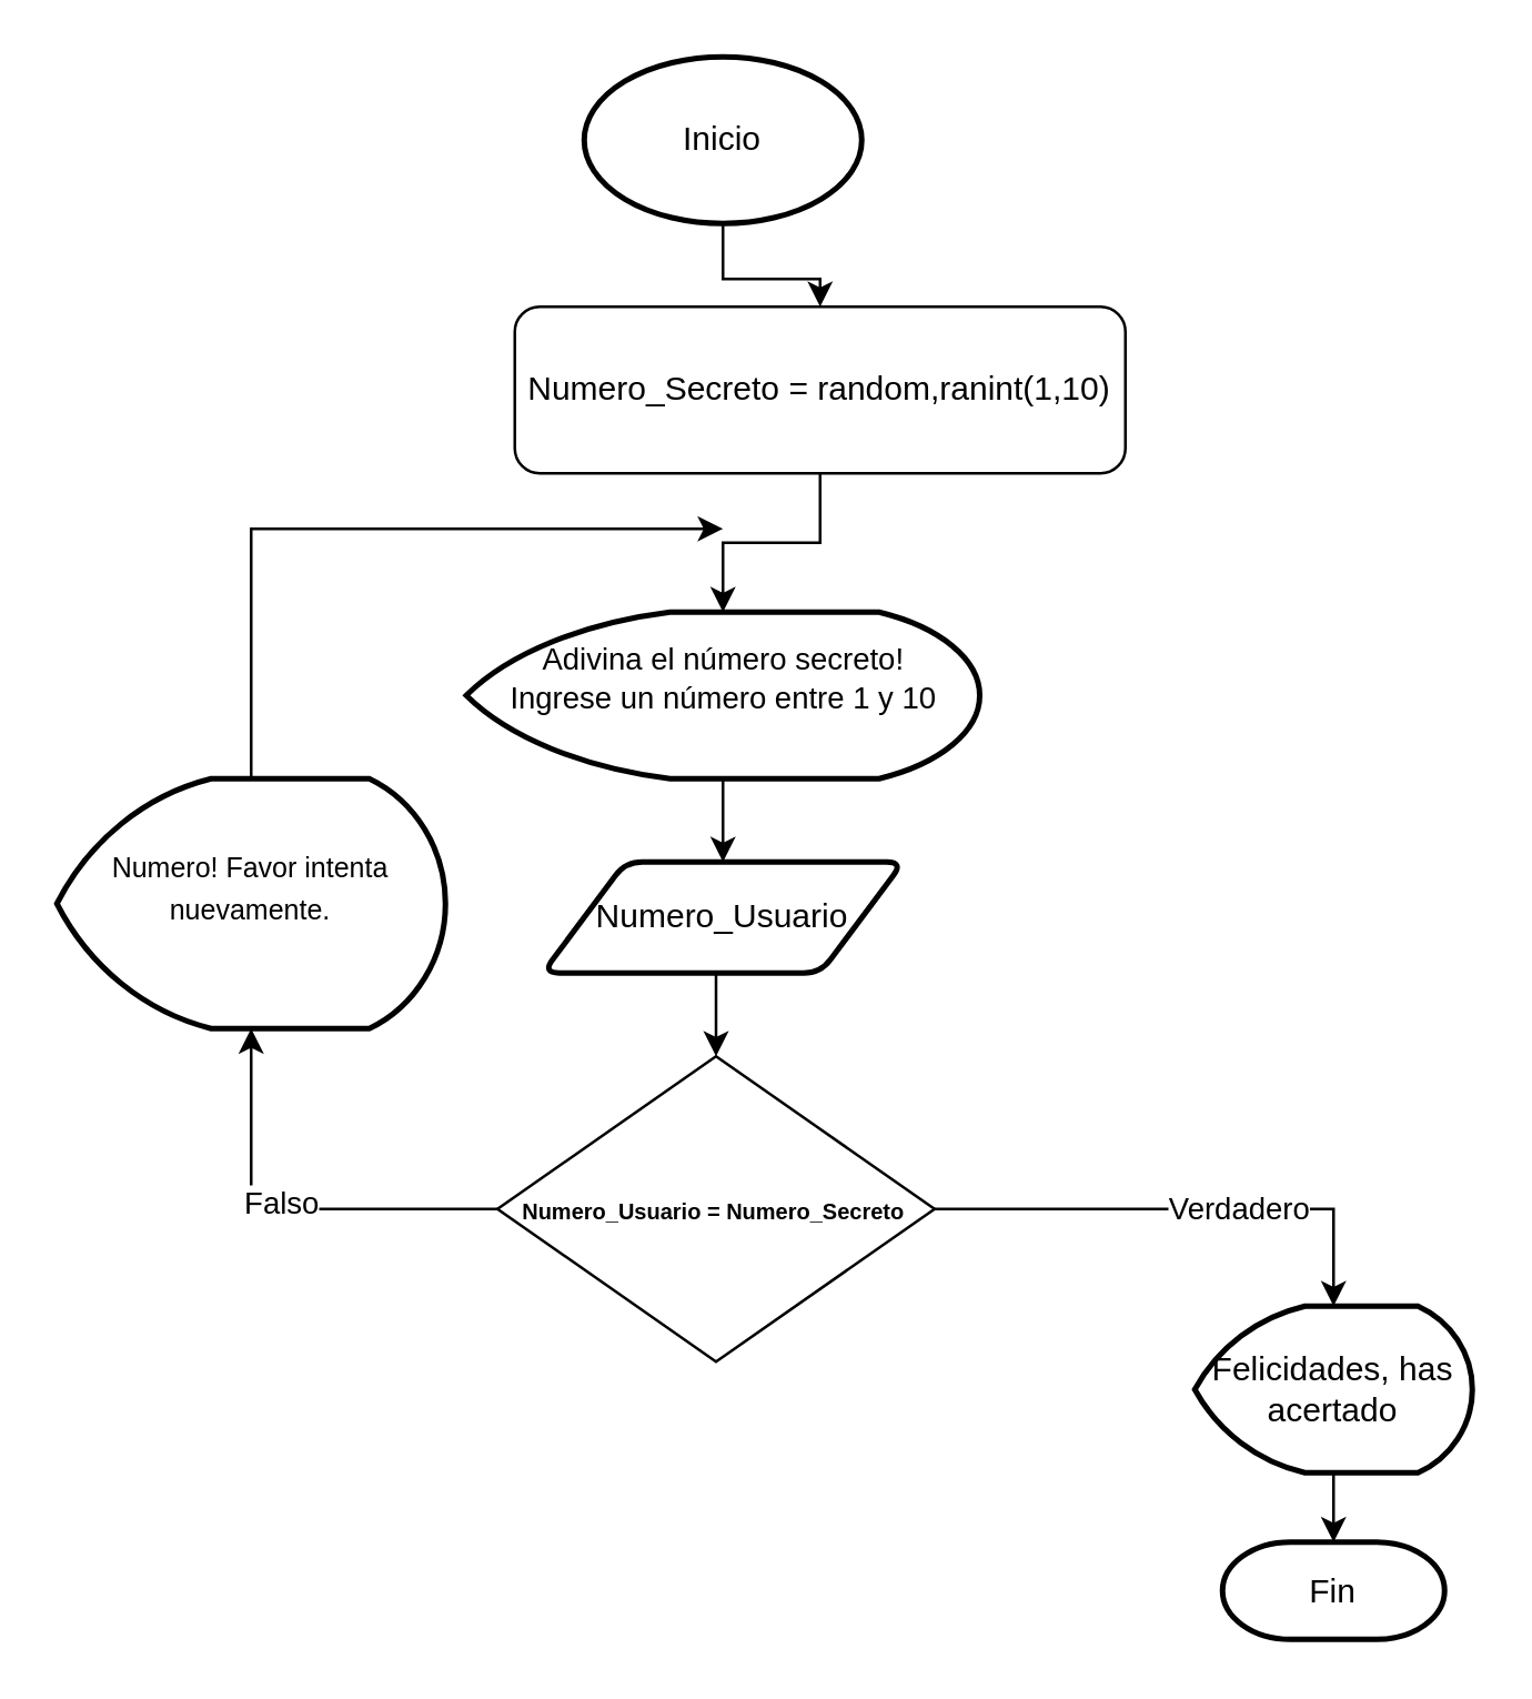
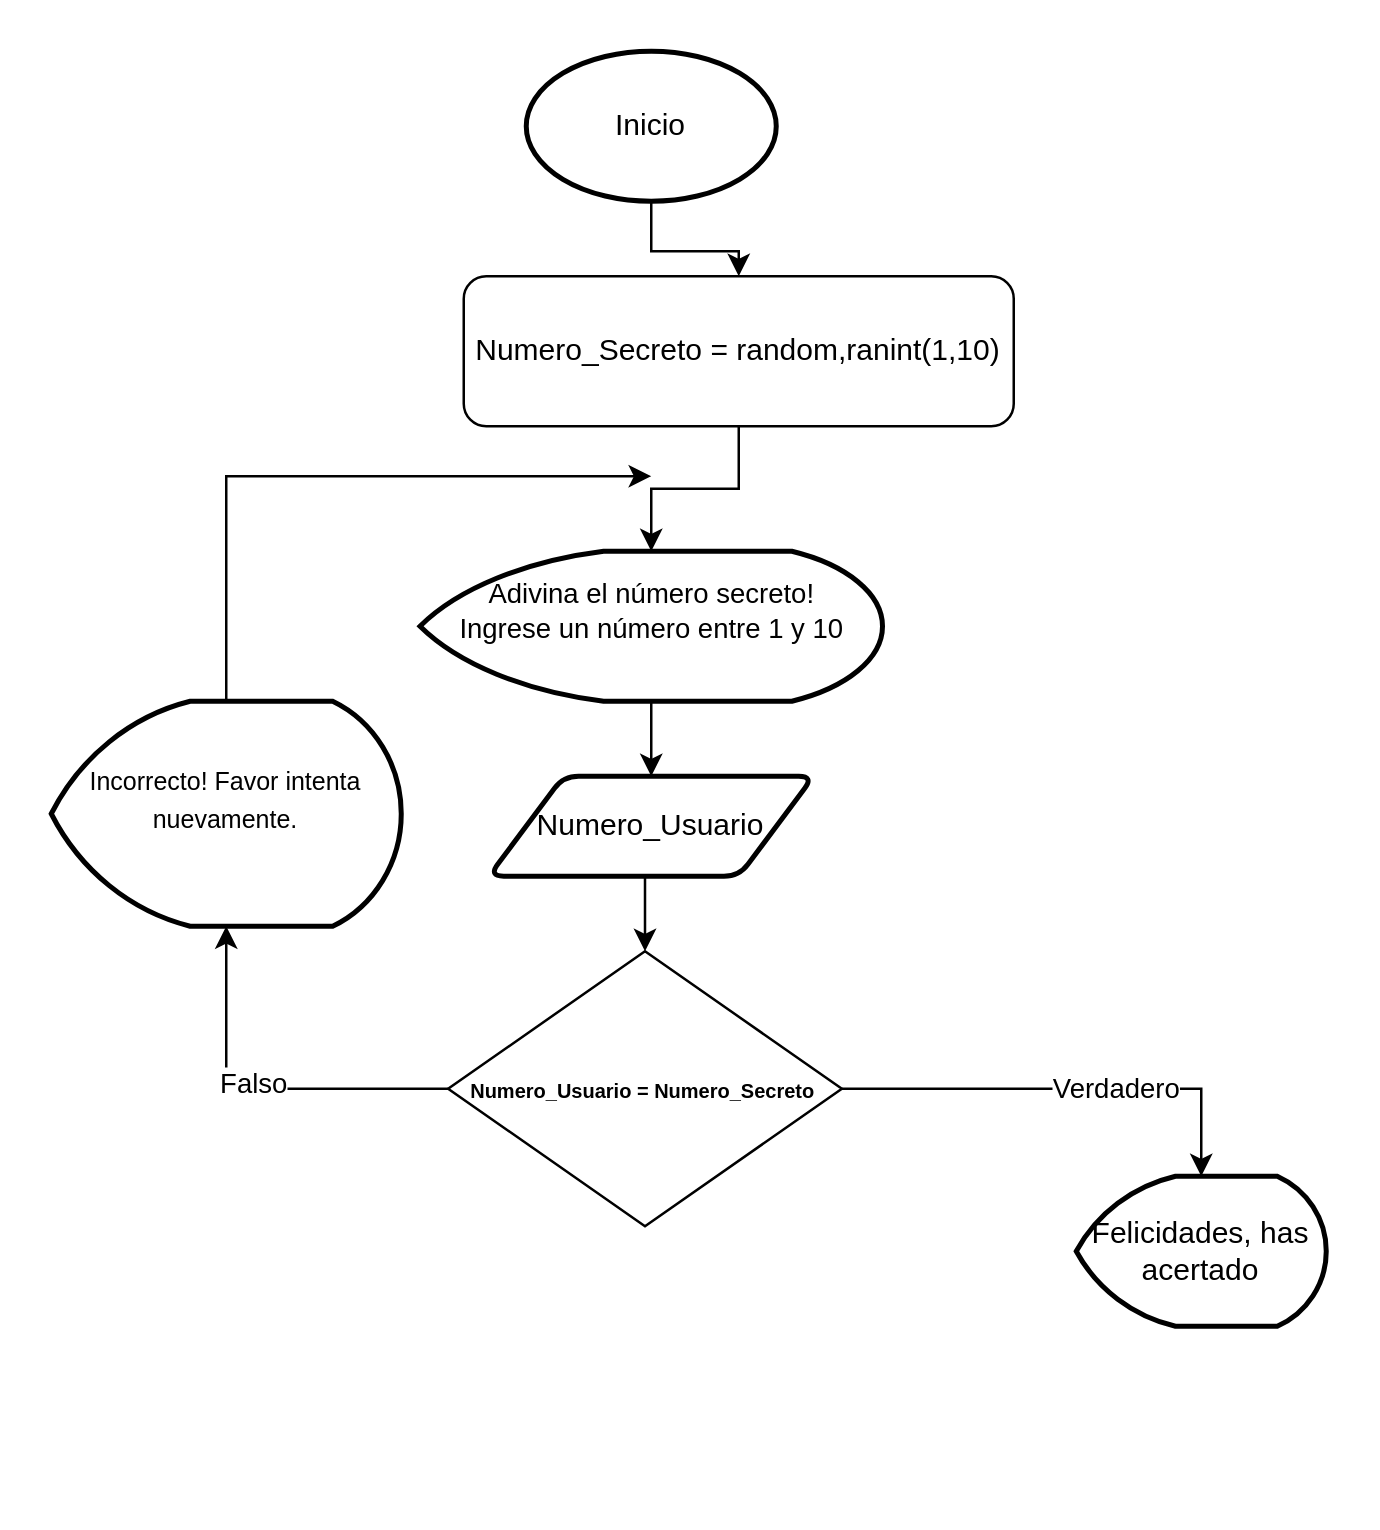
  <mxCell id="0" />
  <mxCell id="1" parent="0" />
  <mxCell id="2" style="edgeStyle=orthogonalEdgeStyle;rounded=0;orthogonalLoop=1;jettySize=auto;html=1;exitX=0.5;exitY=1;exitDx=0;exitDy=0;exitPerimeter=0;" parent="1" source="3" target="4" edge="1"><mxGeometry relative="1" as="geometry" /></mxCell>
  <mxCell id="3" value="Inicio" style="strokeWidth=2;html=1;shape=mxgraph.flowchart.start_1;whiteSpace=wrap;" parent="1" vertex="1"><mxGeometry x="210" y="20" width="100" height="60" as="geometry" /></mxCell>
  <mxCell id="4" value="Numero_Secreto = random,ranint(1,10)" style="rounded=1;whiteSpace=wrap;html=1;" parent="1" vertex="1"><mxGeometry x="185" y="110" width="220" height="60" as="geometry" /></mxCell>
  <mxCell id="5" style="edgeStyle=orthogonalEdgeStyle;rounded=0;orthogonalLoop=1;jettySize=auto;html=1;exitX=0.5;exitY=1;exitDx=0;exitDy=0;exitPerimeter=0;" parent="1" source="6" target="9" edge="1"><mxGeometry relative="1" as="geometry"><mxPoint x="257.5" y="290" as="sourcePoint" /></mxGeometry></mxCell>
  <mxCell id="6" value="&lt;font style=&quot;font-size: 11px;&quot;&gt;Adivina el número secreto!&lt;/font&gt;&lt;div&gt;&lt;span style=&quot;background-color: initial; font-size: 11px;&quot;&gt;Ingrese un número entre 1 y 10&lt;/span&gt;&lt;div&gt;&lt;div&gt;&lt;div style=&quot;font-size: 11px;&quot;&gt;&lt;br&gt;&lt;/div&gt;&lt;/div&gt;&lt;/div&gt;&lt;/div&gt;" style="strokeWidth=2;html=1;shape=mxgraph.flowchart.display;whiteSpace=wrap;" parent="1" vertex="1"><mxGeometry x="167.5" y="220" width="185" height="60" as="geometry" /></mxCell>
  <mxCell id="7" style="edgeStyle=orthogonalEdgeStyle;rounded=0;orthogonalLoop=1;jettySize=auto;html=1;exitX=0.5;exitY=1;exitDx=0;exitDy=0;entryX=0.5;entryY=0;entryDx=0;entryDy=0;entryPerimeter=0;" parent="1" source="4" target="6" edge="1"><mxGeometry relative="1" as="geometry" /></mxCell>
  <mxCell id="8" style="edgeStyle=orthogonalEdgeStyle;rounded=0;orthogonalLoop=1;jettySize=auto;html=1;exitX=0.5;exitY=1;exitDx=0;exitDy=0;entryX=0.5;entryY=0;entryDx=0;entryDy=0;" parent="1" source="9" target="14" edge="1"><mxGeometry relative="1" as="geometry" /></mxCell>
  <mxCell id="9" value="Numero_Usuario" style="shape=parallelogram;html=1;strokeWidth=2;perimeter=parallelogramPerimeter;whiteSpace=wrap;rounded=1;arcSize=12;size=0.23;" parent="1" vertex="1"><mxGeometry x="195" y="310" width="130" height="40" as="geometry" /></mxCell>
  <mxCell id="10" style="edgeStyle=orthogonalEdgeStyle;rounded=0;orthogonalLoop=1;jettySize=auto;html=1;exitX=1;exitY=0.5;exitDx=0;exitDy=0;entryX=0.5;entryY=0;entryDx=0;entryDy=0;entryPerimeter=0;" parent="1" source="14" target="18" edge="1"><mxGeometry relative="1" as="geometry"><mxPoint x="490" y="435" as="targetPoint" /></mxGeometry></mxCell>
  <mxCell id="11" value="Verdadero" style="edgeLabel;html=1;align=center;verticalAlign=middle;resizable=0;points=[];" parent="10" vertex="1" connectable="0"><mxGeometry x="0.223" y="1" relative="1" as="geometry"><mxPoint as="offset" /></mxGeometry></mxCell>
  <mxCell id="12" style="edgeStyle=orthogonalEdgeStyle;rounded=0;orthogonalLoop=1;jettySize=auto;html=1;exitX=0;exitY=0.5;exitDx=0;exitDy=0;" parent="1" source="14" target="16" edge="1"><mxGeometry relative="1" as="geometry" /></mxCell>
  <mxCell id="13" value="Falso" style="edgeLabel;html=1;align=center;verticalAlign=middle;resizable=0;points=[];" parent="12" vertex="1" connectable="0"><mxGeometry x="0.011" y="-3" relative="1" as="geometry"><mxPoint as="offset" /></mxGeometry></mxCell>
  <mxCell id="14" value="&lt;font style=&quot;font-size: 8px;&quot;&gt;&lt;b&gt;Numero_Usuario = Numero_Secreto&amp;nbsp;&lt;/b&gt;&lt;/font&gt;" style="rhombus;whiteSpace=wrap;html=1;" parent="1" vertex="1"><mxGeometry x="178.75" y="380" width="157.5" height="110" as="geometry" /></mxCell>
  <mxCell id="15" style="edgeStyle=orthogonalEdgeStyle;rounded=0;orthogonalLoop=1;jettySize=auto;html=1;exitX=0.5;exitY=0;exitDx=0;exitDy=0;exitPerimeter=0;" parent="1" source="16" edge="1"><mxGeometry relative="1" as="geometry"><mxPoint x="260" y="190" as="targetPoint" /><Array as="points"><mxPoint x="90" y="190" /><mxPoint x="261" y="190" /></Array></mxGeometry></mxCell>
- <mxCell id="16" value="&lt;font style=&quot;font-size: 10px;&quot;&gt;Numero! Favor intenta nuevamente.&lt;/font&gt;&lt;div style=&quot;font-size: 10px;&quot;&gt;&lt;br&gt;&lt;/div&gt;" style="strokeWidth=2;html=1;shape=mxgraph.flowchart.display;whiteSpace=wrap;" parent="1" vertex="1"><mxGeometry x="20" y="280" width="140" height="90" as="geometry" /></mxCell>
- <mxCell id="17" style="edgeStyle=orthogonalEdgeStyle;rounded=0;orthogonalLoop=1;jettySize=auto;html=1;exitX=0.5;exitY=1;exitDx=0;exitDy=0;exitPerimeter=0;entryX=0.5;entryY=0;entryDx=0;entryDy=0;entryPerimeter=0;" parent="1" source="18" target="19" edge="1"><mxGeometry relative="1" as="geometry"><mxPoint x="480" y="550" as="targetPoint" /><Array as="points" /></mxGeometry></mxCell>
+ <mxCell id="16" value="&lt;font style=&quot;font-size: 10px;&quot;&gt;Incorrecto! Favor intenta nuevamente.&lt;/font&gt;&lt;div style=&quot;font-size: 10px;&quot;&gt;&lt;br&gt;&lt;/div&gt;" style="strokeWidth=2;html=1;shape=mxgraph.flowchart.display;whiteSpace=wrap;" parent="1" vertex="1"><mxGeometry x="20" y="280" width="140" height="90" as="geometry" /></mxCell>
  <mxCell id="18" value="Felicidades, has acertado" style="strokeWidth=2;html=1;shape=mxgraph.flowchart.display;whiteSpace=wrap;" parent="1" vertex="1"><mxGeometry x="430" y="470" width="100" height="60" as="geometry" /></mxCell>
- <mxCell id="19" value="Fin" style="strokeWidth=2;html=1;shape=mxgraph.flowchart.terminator;whiteSpace=wrap;" parent="1" vertex="1"><mxGeometry x="440" y="555" width="80" height="35" as="geometry" /></mxCell>
